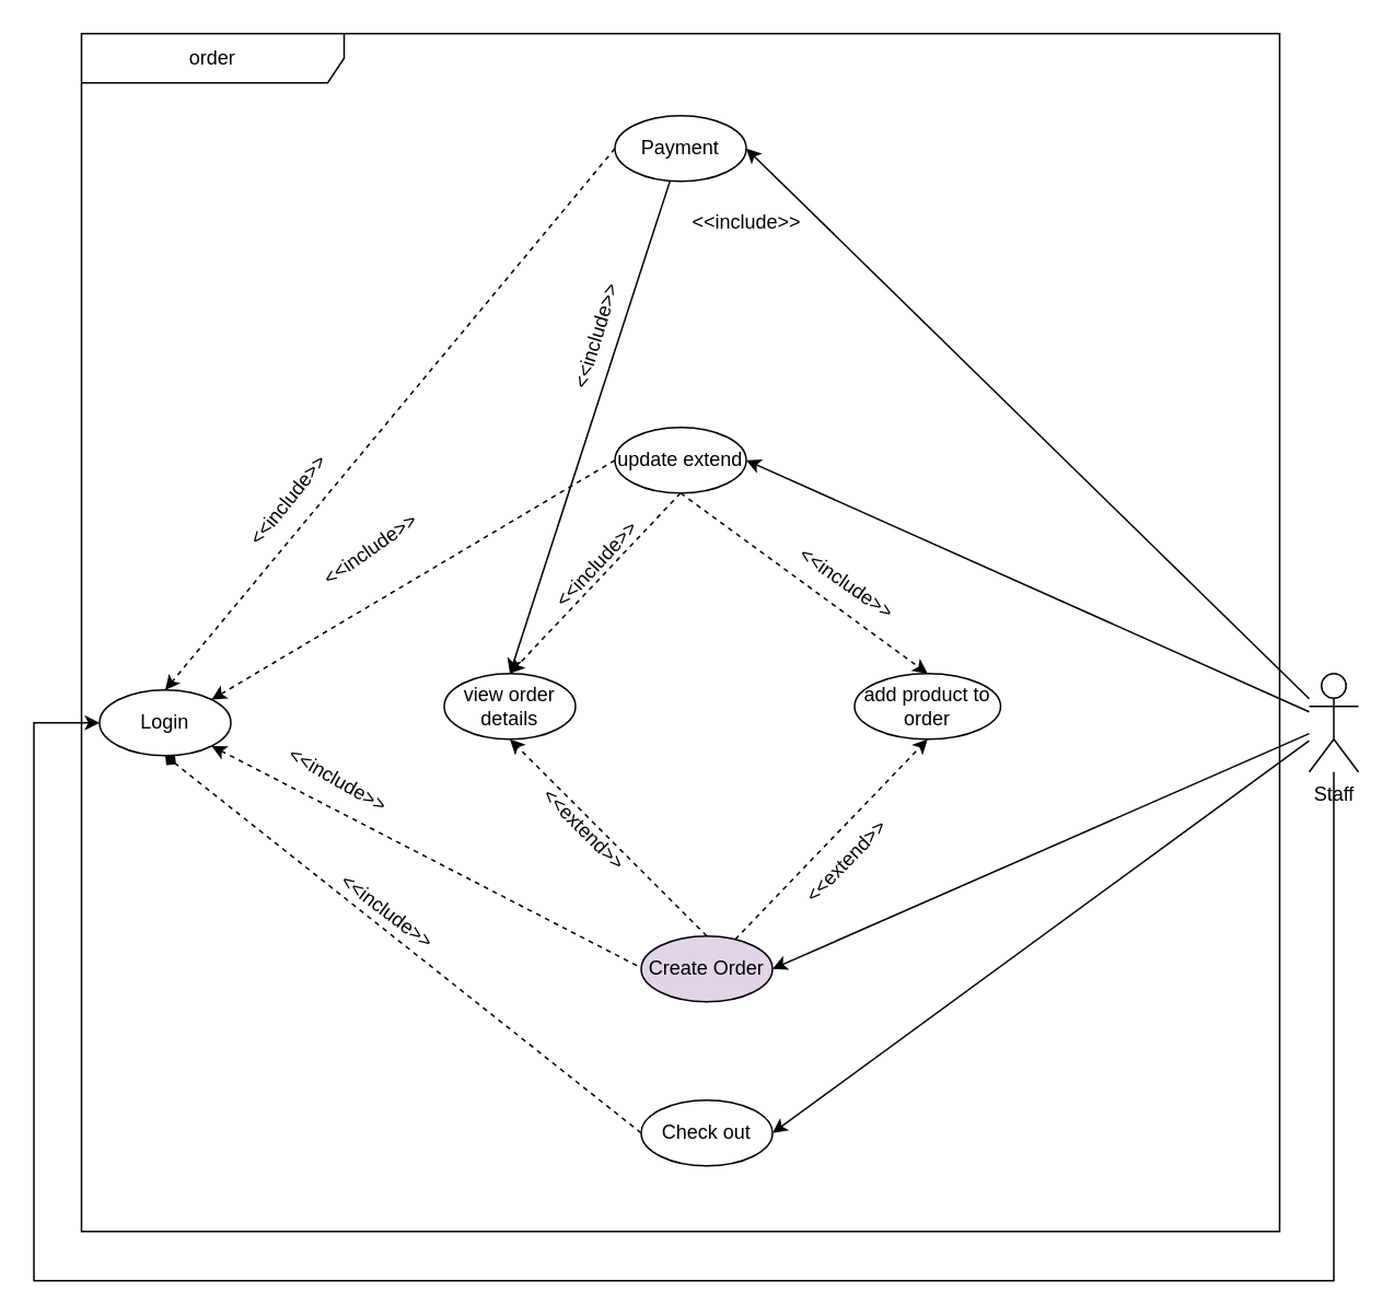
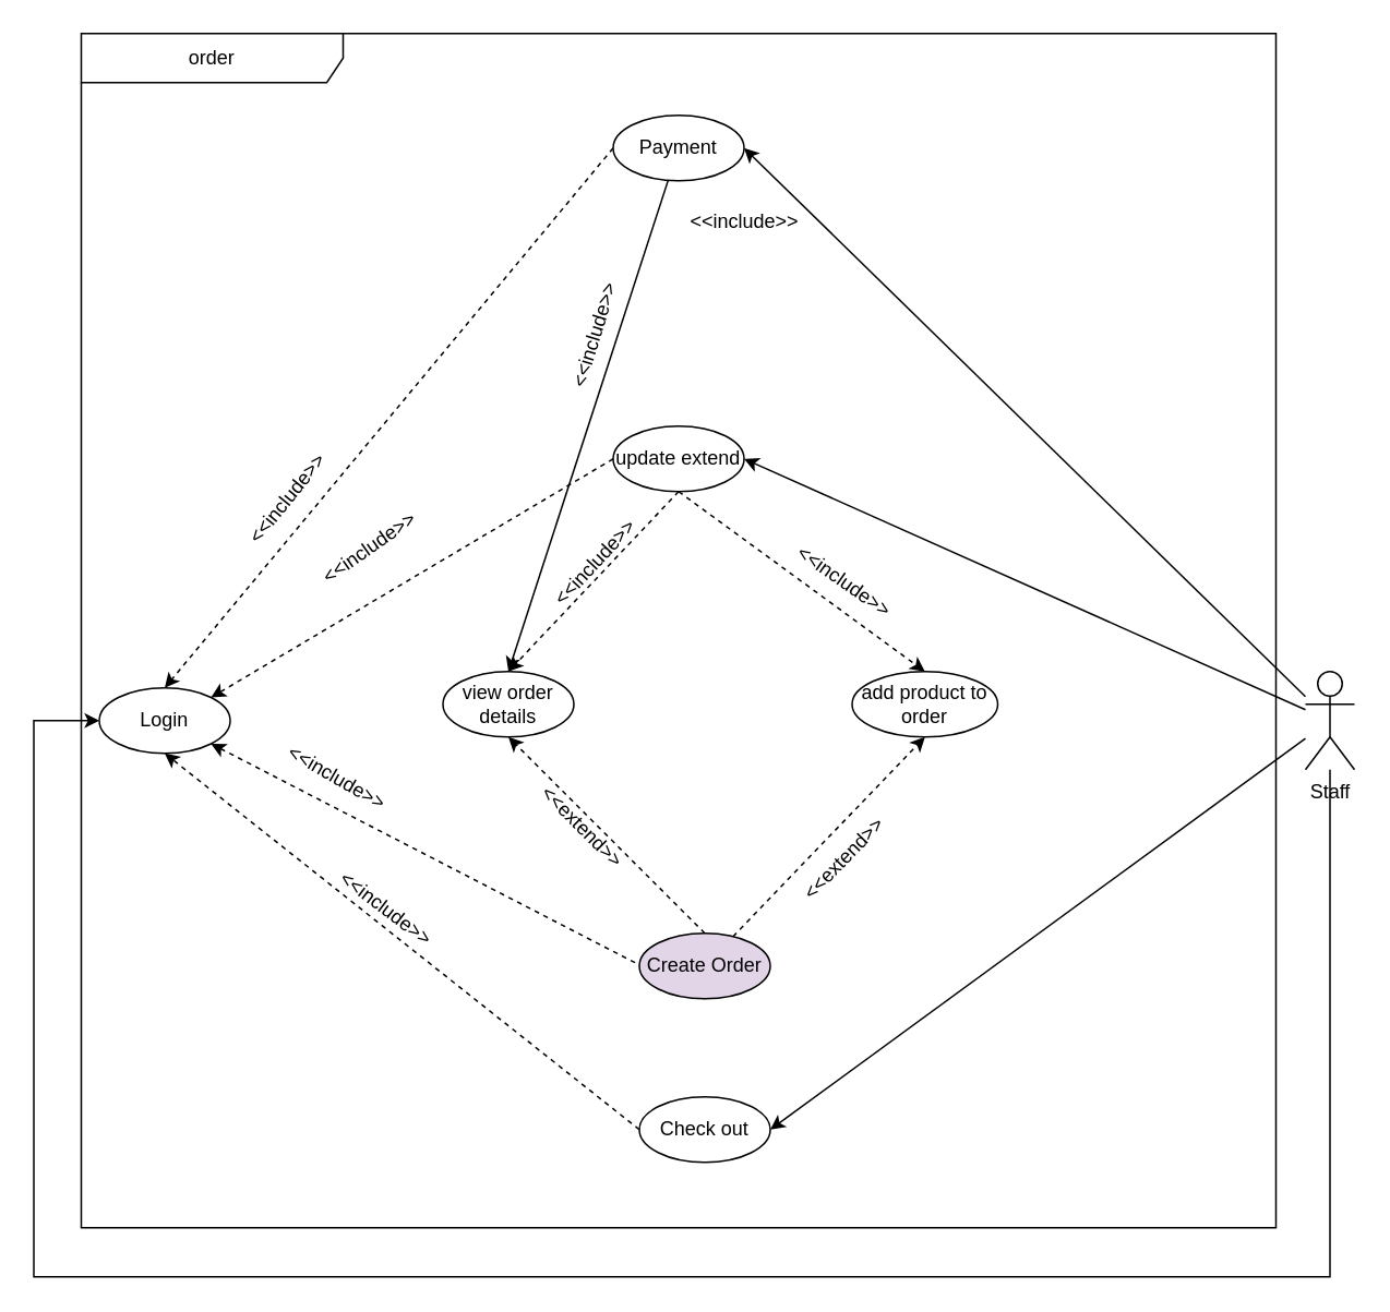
  <mxCell id="0" />
  <mxCell id="1" parent="0" />
  <mxCell id="2" value="order" style="shape=umlFrame;whiteSpace=wrap;html=1;pointerEvents=0;recursiveResize=0;container=1;collapsible=0;width=160;" parent="1" vertex="1"><mxGeometry x="49" y="20" width="730" height="730" as="geometry" /></mxCell>
  <mxCell id="3" style="rounded=0;orthogonalLoop=1;jettySize=auto;html=1;dashed=1;exitX=0.5;exitY=1;exitDx=0;exitDy=0;entryX=1;entryY=1;entryDx=0;entryDy=0;" parent="2" source="8" target="4" edge="1"><mxGeometry relative="1" as="geometry"><mxPoint x="121" y="400" as="sourcePoint" /><mxPoint x="360" y="290" as="targetPoint" /></mxGeometry></mxCell>
  <mxCell id="4" value="Login" style="ellipse;whiteSpace=wrap;html=1;" parent="2" vertex="1"><mxGeometry x="11" y="400" width="80" height="40" as="geometry" /></mxCell>
  <mxCell id="5" value="Check out" style="ellipse;whiteSpace=wrap;html=1;" parent="2" vertex="1"><mxGeometry x="341" y="650" width="80" height="40" as="geometry" /></mxCell>
  <mxCell id="6" style="rounded=0;orthogonalLoop=1;jettySize=auto;html=1;entryX=0.5;entryY=1;entryDx=0;entryDy=0;dashed=1;" parent="2" source="8" target="17" edge="1"><mxGeometry relative="1" as="geometry" /></mxCell>
  <mxCell id="7" style="rounded=0;orthogonalLoop=1;jettySize=auto;html=1;exitX=0.5;exitY=0;exitDx=0;exitDy=0;entryX=0.5;entryY=1;entryDx=0;entryDy=0;dashed=1;" edge="1" parent="2" source="8" target="20"><mxGeometry relative="1" as="geometry" /></mxCell>
  <mxCell id="8" value="Create Order" style="ellipse;whiteSpace=wrap;html=1;fillColor=#e1d5e7;" parent="2" vertex="1"><mxGeometry x="341" y="550" width="80" height="40" as="geometry" /></mxCell>
  <mxCell id="9" style="rounded=0;orthogonalLoop=1;jettySize=auto;html=1;entryX=0.5;entryY=0;entryDx=0;entryDy=0;dashed=1;exitX=0;exitY=0.5;exitDx=0;exitDy=0;" parent="2" source="11" target="4" edge="1"><mxGeometry relative="1" as="geometry" /></mxCell>
  <mxCell id="10" style="rounded=0;orthogonalLoop=1;jettySize=auto;html=1;entryX=0.5;entryY=0;entryDx=0;entryDy=0;dashed=0;" parent="2" source="11" target="20" edge="1"><mxGeometry relative="1" as="geometry" /></mxCell>
  <mxCell id="11" value="Payment" style="ellipse;whiteSpace=wrap;html=1;" parent="2" vertex="1"><mxGeometry x="325" y="50" width="80" height="40" as="geometry" /></mxCell>
- <mxCell id="12" style="rounded=0;orthogonalLoop=1;jettySize=auto;html=1;entryX=0.5;entryY=1;entryDx=0;entryDy=0;dashed=1;exitX=0;exitY=0.5;exitDx=0;exitDy=0;endArrow=diamond;" parent="2" source="5" target="4" edge="1"><mxGeometry relative="1" as="geometry"><mxPoint x="370" y="430" as="sourcePoint" /><mxPoint x="370" y="300" as="targetPoint" /></mxGeometry></mxCell>
+ <mxCell id="12" style="rounded=0;orthogonalLoop=1;jettySize=auto;html=1;entryX=0.5;entryY=1;entryDx=0;entryDy=0;dashed=1;exitX=0;exitY=0.5;exitDx=0;exitDy=0;" parent="2" source="5" target="4" edge="1"><mxGeometry relative="1" as="geometry"><mxPoint x="370" y="430" as="sourcePoint" /><mxPoint x="370" y="300" as="targetPoint" /></mxGeometry></mxCell>
  <mxCell id="13" style="rounded=0;orthogonalLoop=1;jettySize=auto;html=1;entryX=1;entryY=0;entryDx=0;entryDy=0;dashed=1;exitX=0;exitY=0.5;exitDx=0;exitDy=0;" parent="2" source="16" target="4" edge="1"><mxGeometry relative="1" as="geometry" /></mxCell>
  <mxCell id="14" style="rounded=0;orthogonalLoop=1;jettySize=auto;html=1;exitX=0.5;exitY=1;exitDx=0;exitDy=0;entryX=0.5;entryY=0;entryDx=0;entryDy=0;dashed=1;" parent="2" source="16" target="17" edge="1"><mxGeometry relative="1" as="geometry" /></mxCell>
  <mxCell id="15" style="rounded=0;orthogonalLoop=1;jettySize=auto;html=1;exitX=0.5;exitY=1;exitDx=0;exitDy=0;entryX=0.5;entryY=0;entryDx=0;entryDy=0;dashed=1;" edge="1" parent="2" source="16" target="20"><mxGeometry relative="1" as="geometry" /></mxCell>
  <mxCell id="16" value="update extend" style="ellipse;whiteSpace=wrap;html=1;" parent="2" vertex="1"><mxGeometry x="325" y="240" width="80" height="40" as="geometry" /></mxCell>
  <mxCell id="17" value="add product to order" style="ellipse;whiteSpace=wrap;html=1;" parent="2" vertex="1"><mxGeometry x="471" y="390" width="89" height="40" as="geometry" /></mxCell>
  <mxCell id="18" value="&amp;lt;&amp;lt;include&amp;gt;&amp;gt;" style="text;html=1;align=center;verticalAlign=middle;resizable=0;points=[];autosize=1;strokeColor=none;fillColor=none;rotation=35;" parent="2" vertex="1"><mxGeometry x="421" y="320" width="90" height="30" as="geometry" /></mxCell>
  <mxCell id="19" value="&amp;lt;&amp;lt;extend&amp;gt;&amp;gt;" style="text;html=1;align=center;verticalAlign=middle;resizable=0;points=[];autosize=1;strokeColor=none;fillColor=none;rotation=-46;" parent="2" vertex="1"><mxGeometry x="421" y="490" width="90" height="30" as="geometry" /></mxCell>
  <mxCell id="20" value="view order details" style="ellipse;whiteSpace=wrap;html=1;" parent="2" vertex="1"><mxGeometry x="221" y="390" width="80" height="40" as="geometry" /></mxCell>
  <mxCell id="21" value="&amp;lt;&amp;lt;include&amp;gt;&amp;gt;" style="text;html=1;align=center;verticalAlign=middle;resizable=0;points=[];autosize=1;strokeColor=none;fillColor=none;rotation=0;" parent="2" vertex="1"><mxGeometry x="360" y="100" width="90" height="30" as="geometry" /></mxCell>
  <mxCell id="22" value="&amp;lt;&amp;lt;include&amp;gt;&amp;gt;" style="text;html=1;align=center;verticalAlign=middle;resizable=0;points=[];autosize=1;strokeColor=none;fillColor=none;rotation=-47;" parent="2" vertex="1"><mxGeometry x="269" y="309" width="90" height="30" as="geometry" /></mxCell>
  <mxCell id="23" value="&amp;lt;&amp;lt;include&amp;gt;&amp;gt;" style="text;html=1;align=center;verticalAlign=middle;resizable=0;points=[];autosize=1;strokeColor=none;fillColor=none;rotation=-51;" parent="2" vertex="1"><mxGeometry x="81" y="270" width="90" height="30" as="geometry" /></mxCell>
  <mxCell id="24" value="&amp;lt;&amp;lt;include&amp;gt;&amp;gt;" style="text;html=1;align=center;verticalAlign=middle;resizable=0;points=[];autosize=1;strokeColor=none;fillColor=none;rotation=-35;" parent="2" vertex="1"><mxGeometry x="131" y="300" width="90" height="30" as="geometry" /></mxCell>
  <mxCell id="25" value="&amp;lt;&amp;lt;include&amp;gt;&amp;gt;" style="text;html=1;align=center;verticalAlign=middle;resizable=0;points=[];autosize=1;strokeColor=none;fillColor=none;rotation=30;" parent="2" vertex="1"><mxGeometry x="111" y="440" width="90" height="30" as="geometry" /></mxCell>
  <mxCell id="26" value="&amp;lt;&amp;lt;include&amp;gt;&amp;gt;" style="text;html=1;align=center;verticalAlign=middle;resizable=0;points=[];autosize=1;strokeColor=none;fillColor=none;rotation=37;" parent="2" vertex="1"><mxGeometry x="141" y="520" width="90" height="30" as="geometry" /></mxCell>
  <mxCell id="27" value="&amp;lt;&amp;lt;extend&amp;gt;&amp;gt;" style="text;html=1;align=center;verticalAlign=middle;resizable=0;points=[];autosize=1;strokeColor=none;fillColor=none;rotation=45;" vertex="1" parent="2"><mxGeometry x="261" y="470" width="90" height="30" as="geometry" /></mxCell>
  <mxCell id="28" value="&amp;lt;&amp;lt;include&amp;gt;&amp;gt;" style="text;html=1;align=center;verticalAlign=middle;resizable=0;points=[];autosize=1;strokeColor=none;fillColor=none;rotation=-73;" vertex="1" parent="2"><mxGeometry x="269" y="170" width="90" height="30" as="geometry" /></mxCell>
  <mxCell id="29" style="rounded=0;orthogonalLoop=1;jettySize=auto;html=1;entryX=0;entryY=0.5;entryDx=0;entryDy=0;edgeStyle=orthogonalEdgeStyle;" parent="1" source="34" target="4" edge="1"><mxGeometry relative="1" as="geometry"><Array as="points"><mxPoint x="812" y="780" /><mxPoint x="20" y="780" /><mxPoint x="20" y="440" /></Array></mxGeometry></mxCell>
  <mxCell id="30" style="rounded=0;orthogonalLoop=1;jettySize=auto;html=1;entryX=1;entryY=0.5;entryDx=0;entryDy=0;" parent="1" source="34" target="5" edge="1"><mxGeometry relative="1" as="geometry" /></mxCell>
- <mxCell id="31" style="rounded=0;orthogonalLoop=1;jettySize=auto;html=1;entryX=1;entryY=0.5;entryDx=0;entryDy=0;" parent="1" source="34" target="8" edge="1"><mxGeometry relative="1" as="geometry" /></mxCell>
  <mxCell id="32" style="rounded=0;orthogonalLoop=1;jettySize=auto;html=1;entryX=1;entryY=0.5;entryDx=0;entryDy=0;" parent="1" source="34" target="16" edge="1"><mxGeometry relative="1" as="geometry" /></mxCell>
  <mxCell id="33" style="rounded=0;orthogonalLoop=1;jettySize=auto;html=1;entryX=1;entryY=0.5;entryDx=0;entryDy=0;" parent="1" source="34" target="11" edge="1"><mxGeometry relative="1" as="geometry" /></mxCell>
  <mxCell id="34" value="Staff" style="shape=umlActor;verticalLabelPosition=bottom;verticalAlign=top;html=1;" parent="1" vertex="1"><mxGeometry x="797" y="410" width="30" height="60" as="geometry" /></mxCell>
